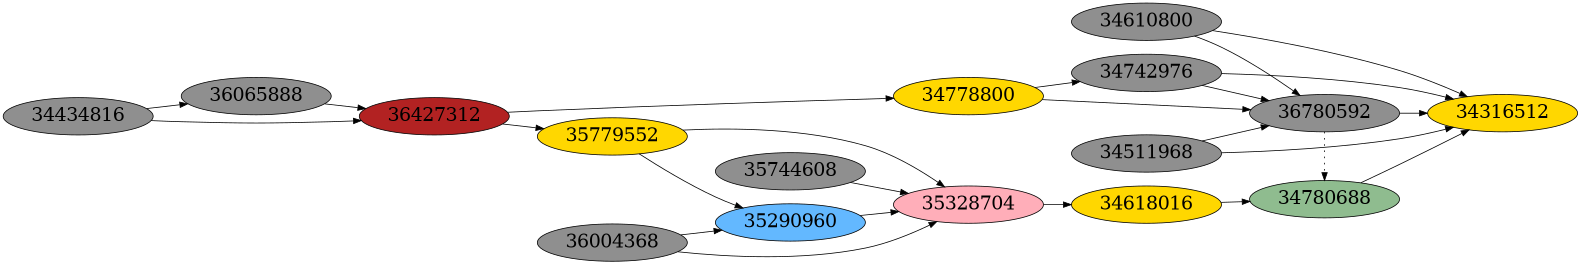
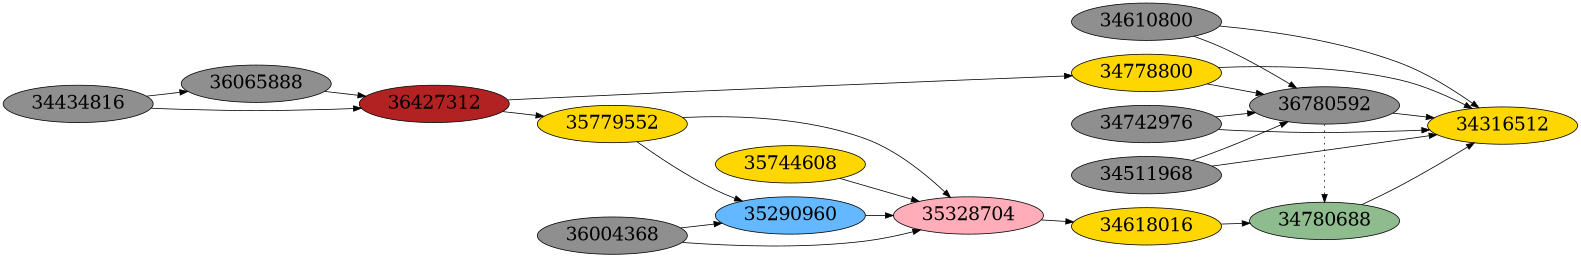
  digraph {
    fontsize=24
    rankdir=LR
    node [fillcolor=grey56 fontsize=24 shape=ellipse style=filled]
    edge [arrowhead=normal color=black constraint=true style=solid]
    36427312 [fillcolor=firebrick]
    36065888
    34434816
    35328704 [fillcolor=lightpink1]
    35290960 [fillcolor=steelblue1]
-   35744608
+   35744608 [fillcolor=gold]
    35779552 [fillcolor=gold]
    36004368
    34618016 [fillcolor=gold]
    34316512 [fillcolor=gold]
    36780592
    34610800
    34778800 [fillcolor=gold]
    34742976
    34511968
    34780688 [fillcolor=darkseagreen]
    subgraph sub_1 {
      subgraph sub_2 {
        36427312
        36065888
        34434816
      }
      subgraph sub_3 {
        35328704
        35290960
        35744608
        35779552
        36004368
      }
      subgraph sub_4 {
        34618016
      }
      subgraph sub_5 {
        34316512
        36780592
        34610800
        34778800
        34742976
        34511968
      }
    }
    subgraph sub_6 {
      34780688
    }
    36427312 -> 35779552
    36427312 -> 34778800
    36065888 -> 36427312
    34434816 -> 36427312
    34434816 -> 36065888
    35328704 -> 34618016
    35290960 -> 35328704
    35744608 -> 35328704
    35779552 -> 35328704
    35779552 -> 35290960
    36004368 -> 35328704
    36004368 -> 35290960
    34618016 -> 34780688
    36780592 -> 34316512
    36780592 -> 34780688 [constraint=false style=dotted]
    34610800 -> 34316512
    34610800 -> 36780592
-   34778800 -> 34742976
+   34778800 -> 34316512
    34778800 -> 36780592
    34742976 -> 34316512
    34742976 -> 36780592
    34511968 -> 34316512
    34511968 -> 36780592
    34780688 -> 34316512
  }
